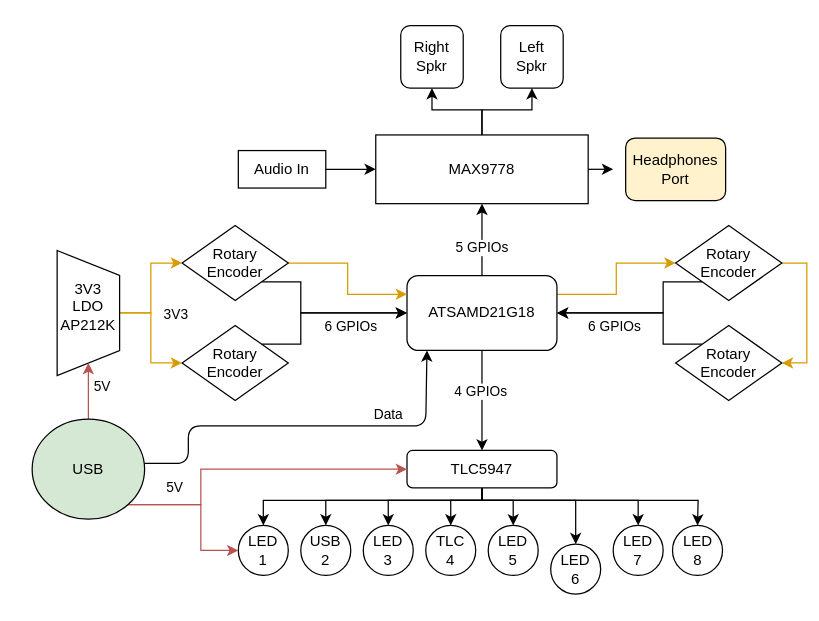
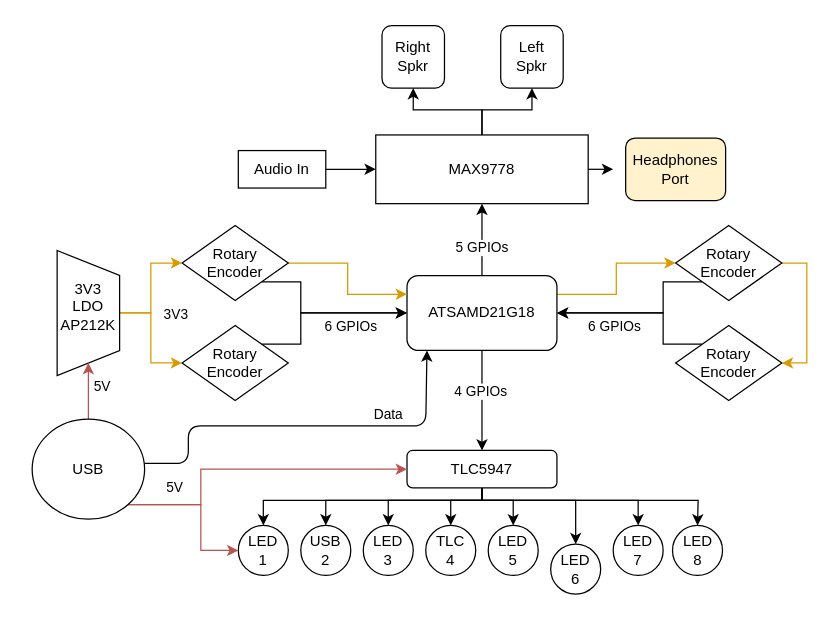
  <mxCell id="0" />
  <mxCell id="1" parent="0" />
  <mxCell id="2" style="edgeStyle=orthogonalEdgeStyle;rounded=0;orthogonalLoop=1;jettySize=auto;html=1;exitX=1;exitY=0.5;exitDx=0;exitDy=0;" parent="1" source="3" edge="1"><mxGeometry relative="1" as="geometry"><mxPoint x="300" y="135" as="targetPoint" /></mxGeometry></mxCell>
  <mxCell id="3" value="Audio In" style="rounded=0;whiteSpace=wrap;html=1;" parent="1" vertex="1"><mxGeometry x="190" y="120" width="70" height="30" as="geometry" /></mxCell>
  <mxCell id="4" style="edgeStyle=orthogonalEdgeStyle;rounded=0;orthogonalLoop=1;jettySize=auto;html=1;exitX=1;exitY=0.5;exitDx=0;exitDy=0;" parent="1" source="7" edge="1"><mxGeometry relative="1" as="geometry"><mxPoint x="490" y="134.857" as="targetPoint" /></mxGeometry></mxCell>
  <mxCell id="5" style="edgeStyle=orthogonalEdgeStyle;rounded=0;orthogonalLoop=1;jettySize=auto;html=1;exitX=0.5;exitY=0;exitDx=0;exitDy=0;entryX=0.5;entryY=1;entryDx=0;entryDy=0;" parent="1" source="7" target="8" edge="1"><mxGeometry relative="1" as="geometry" /></mxCell>
  <mxCell id="6" style="edgeStyle=orthogonalEdgeStyle;rounded=0;orthogonalLoop=1;jettySize=auto;html=1;exitX=0.5;exitY=0;exitDx=0;exitDy=0;entryX=0.5;entryY=1;entryDx=0;entryDy=0;" parent="1" source="7" target="44" edge="1"><mxGeometry relative="1" as="geometry" /></mxCell>
  <mxCell id="7" value="MAX9778" style="rounded=0;whiteSpace=wrap;html=1;" parent="1" vertex="1"><mxGeometry x="300" y="107.5" width="170" height="55" as="geometry" /></mxCell>
- <mxCell id="8" value="Right Spkr" style="rounded=1;whiteSpace=wrap;html=1;" parent="1" vertex="1"><mxGeometry x="320" y="20" width="50" height="50" as="geometry" /></mxCell>
+ <mxCell id="8" value="Right Spkr" style="rounded=1;whiteSpace=wrap;html=1;" parent="1" vertex="1"><mxGeometry x="305" y="20" width="50" height="50" as="geometry" /></mxCell>
  <mxCell id="9" value="Headphones&lt;br&gt;Port" style="rounded=1;whiteSpace=wrap;html=1;fillColor=#fff2cc;" parent="1" vertex="1"><mxGeometry x="500" y="110" width="80" height="50" as="geometry" /></mxCell>
  <mxCell id="10" style="edgeStyle=orthogonalEdgeStyle;rounded=0;orthogonalLoop=1;jettySize=auto;html=1;exitX=0.5;exitY=1;exitDx=0;exitDy=0;entryX=0.5;entryY=0;entryDx=0;entryDy=0;" parent="1" source="15" target="24" edge="1"><mxGeometry relative="1" as="geometry"><Array as="points"><mxPoint x="385" y="350" /><mxPoint x="385" y="350" /></Array></mxGeometry></mxCell>
  <mxCell id="11" value="4 GPIOs" style="edgeLabel;html=1;align=center;verticalAlign=middle;resizable=0;points=[];" vertex="1" connectable="0" parent="10"><mxGeometry x="-0.212" y="-2" relative="1" as="geometry"><mxPoint as="offset" /></mxGeometry></mxCell>
  <mxCell id="12" style="edgeStyle=orthogonalEdgeStyle;rounded=0;orthogonalLoop=1;jettySize=auto;html=1;exitX=0.5;exitY=0;exitDx=0;exitDy=0;entryX=0.5;entryY=1;entryDx=0;entryDy=0;" parent="1" source="15" target="7" edge="1"><mxGeometry relative="1" as="geometry" /></mxCell>
  <mxCell id="13" value="5 GPIOs" style="edgeLabel;html=1;align=center;verticalAlign=middle;resizable=0;points=[];" parent="12" vertex="1" connectable="0"><mxGeometry x="-0.205" y="1" relative="1" as="geometry"><mxPoint as="offset" /></mxGeometry></mxCell>
  <mxCell id="14" style="edgeStyle=orthogonalEdgeStyle;rounded=0;orthogonalLoop=1;jettySize=auto;html=1;exitX=1;exitY=0.25;exitDx=0;exitDy=0;entryX=0;entryY=0.5;entryDx=0;entryDy=0;fontColor=#000000;fillColor=#ffe6cc;strokeColor=#d79b00;" edge="1" parent="1" source="15" target="40"><mxGeometry relative="1" as="geometry" /></mxCell>
  <mxCell id="15" value="ATSAMD21G18" style="rounded=1;whiteSpace=wrap;html=1;" parent="1" vertex="1"><mxGeometry x="325" y="220" width="120" height="60" as="geometry" /></mxCell>
  <mxCell id="16" style="edgeStyle=orthogonalEdgeStyle;rounded=0;orthogonalLoop=1;jettySize=auto;html=1;exitX=0.5;exitY=1;exitDx=0;exitDy=0;entryX=0.5;entryY=0;entryDx=0;entryDy=0;" edge="1" parent="1" source="24" target="25"><mxGeometry relative="1" as="geometry"><Array as="points"><mxPoint x="385" y="400" /><mxPoint x="210" y="400" /></Array></mxGeometry></mxCell>
  <mxCell id="17" style="edgeStyle=orthogonalEdgeStyle;rounded=0;orthogonalLoop=1;jettySize=auto;html=1;exitX=0.5;exitY=1;exitDx=0;exitDy=0;entryX=0.5;entryY=0;entryDx=0;entryDy=0;" edge="1" parent="1" source="24" target="26"><mxGeometry relative="1" as="geometry"><Array as="points"><mxPoint x="385" y="400" /><mxPoint x="260" y="400" /></Array></mxGeometry></mxCell>
  <mxCell id="18" style="edgeStyle=orthogonalEdgeStyle;rounded=0;orthogonalLoop=1;jettySize=auto;html=1;exitX=0.5;exitY=1;exitDx=0;exitDy=0;entryX=0.5;entryY=0;entryDx=0;entryDy=0;" edge="1" parent="1" source="24" target="27"><mxGeometry relative="1" as="geometry"><Array as="points"><mxPoint x="385" y="400" /><mxPoint x="310" y="400" /></Array></mxGeometry></mxCell>
  <mxCell id="19" style="edgeStyle=orthogonalEdgeStyle;rounded=0;orthogonalLoop=1;jettySize=auto;html=1;exitX=0.5;exitY=1;exitDx=0;exitDy=0;entryX=0.5;entryY=0;entryDx=0;entryDy=0;" edge="1" parent="1" source="24" target="29"><mxGeometry relative="1" as="geometry"><Array as="points"><mxPoint x="385" y="400" /><mxPoint x="360" y="400" /></Array></mxGeometry></mxCell>
  <mxCell id="20" style="edgeStyle=orthogonalEdgeStyle;rounded=0;orthogonalLoop=1;jettySize=auto;html=1;exitX=0.5;exitY=1;exitDx=0;exitDy=0;" edge="1" parent="1" source="24" target="30"><mxGeometry relative="1" as="geometry"><Array as="points"><mxPoint x="385" y="400" /><mxPoint x="410" y="400" /></Array></mxGeometry></mxCell>
  <mxCell id="21" style="edgeStyle=orthogonalEdgeStyle;rounded=0;orthogonalLoop=1;jettySize=auto;html=1;exitX=0.5;exitY=1;exitDx=0;exitDy=0;entryX=0.5;entryY=0;entryDx=0;entryDy=0;" edge="1" parent="1" source="24" target="31"><mxGeometry relative="1" as="geometry"><Array as="points"><mxPoint x="385" y="400" /><mxPoint x="460" y="400" /></Array></mxGeometry></mxCell>
  <mxCell id="22" style="edgeStyle=orthogonalEdgeStyle;rounded=0;orthogonalLoop=1;jettySize=auto;html=1;exitX=0.5;exitY=1;exitDx=0;exitDy=0;entryX=0.5;entryY=0;entryDx=0;entryDy=0;" edge="1" parent="1" source="24" target="28"><mxGeometry relative="1" as="geometry"><Array as="points"><mxPoint x="385" y="400" /><mxPoint x="510" y="400" /></Array></mxGeometry></mxCell>
  <mxCell id="23" style="edgeStyle=orthogonalEdgeStyle;rounded=0;orthogonalLoop=1;jettySize=auto;html=1;exitX=0.5;exitY=1;exitDx=0;exitDy=0;" edge="1" parent="1" source="24" target="45"><mxGeometry relative="1" as="geometry"><Array as="points"><mxPoint x="385" y="400" /><mxPoint x="558" y="400" /></Array></mxGeometry></mxCell>
  <mxCell id="24" value="TLC5947" style="rounded=1;whiteSpace=wrap;html=1;" parent="1" vertex="1"><mxGeometry x="325" y="360" width="120" height="30" as="geometry" /></mxCell>
  <mxCell id="25" value="LED&lt;br&gt;1" style="ellipse;whiteSpace=wrap;html=1;aspect=fixed;" parent="1" vertex="1"><mxGeometry x="190" y="420" width="40" height="40" as="geometry" /></mxCell>
  <mxCell id="26" value="USB&lt;br&gt;2" style="ellipse;whiteSpace=wrap;html=1;aspect=fixed;" parent="1" vertex="1"><mxGeometry x="240" y="420" width="40" height="40" as="geometry" /></mxCell>
  <mxCell id="27" value="LED&lt;br&gt;3" style="ellipse;whiteSpace=wrap;html=1;aspect=fixed;" parent="1" vertex="1"><mxGeometry x="290" y="420" width="40" height="40" as="geometry" /></mxCell>
  <mxCell id="28" value="LED&lt;br&gt;7" style="ellipse;whiteSpace=wrap;html=1;aspect=fixed;" parent="1" vertex="1"><mxGeometry x="490" y="420" width="40" height="40" as="geometry" /></mxCell>
  <mxCell id="29" value="TLC&lt;br&gt;4" style="ellipse;whiteSpace=wrap;html=1;aspect=fixed;" parent="1" vertex="1"><mxGeometry x="340" y="420" width="40" height="40" as="geometry" /></mxCell>
  <mxCell id="30" value="LED&lt;br&gt;5" style="ellipse;whiteSpace=wrap;html=1;aspect=fixed;" parent="1" vertex="1"><mxGeometry x="390" y="420" width="40" height="40" as="geometry" /></mxCell>
  <mxCell id="31" value="LED&lt;br&gt;6" style="ellipse;whiteSpace=wrap;html=1;aspect=fixed;" parent="1" vertex="1"><mxGeometry x="440" y="435" width="40" height="40" as="geometry" /></mxCell>
  <mxCell id="32" style="edgeStyle=orthogonalEdgeStyle;rounded=0;orthogonalLoop=1;jettySize=auto;html=1;exitX=1;exitY=1;exitDx=0;exitDy=0;" parent="1" source="34" target="15" edge="1"><mxGeometry relative="1" as="geometry"><Array as="points"><mxPoint x="240" y="225" /><mxPoint x="240" y="250" /></Array></mxGeometry></mxCell>
  <mxCell id="33" style="edgeStyle=orthogonalEdgeStyle;rounded=0;orthogonalLoop=1;jettySize=auto;html=1;exitX=1;exitY=0.5;exitDx=0;exitDy=0;entryX=0;entryY=0.25;entryDx=0;entryDy=0;fontColor=#000000;fillColor=#ffe6cc;strokeColor=#d79b00;" edge="1" parent="1" source="34" target="15"><mxGeometry relative="1" as="geometry" /></mxCell>
  <mxCell id="34" value="Rotary&lt;br&gt;Encoder" style="rhombus;whiteSpace=wrap;html=1;" parent="1" vertex="1"><mxGeometry x="145" y="180" width="85" height="60" as="geometry" /></mxCell>
  <mxCell id="35" style="edgeStyle=orthogonalEdgeStyle;rounded=0;orthogonalLoop=1;jettySize=auto;html=1;exitX=1;exitY=0;exitDx=0;exitDy=0;entryX=0;entryY=0.5;entryDx=0;entryDy=0;" parent="1" source="37" target="15" edge="1"><mxGeometry relative="1" as="geometry"><mxPoint x="300" y="250" as="targetPoint" /><Array as="points"><mxPoint x="240" y="275" /><mxPoint x="240" y="250" /></Array></mxGeometry></mxCell>
  <mxCell id="36" value="6 GPIOs" style="edgeLabel;html=1;align=center;verticalAlign=middle;resizable=0;points=[];" parent="35" vertex="1" connectable="0"><mxGeometry x="0.264" y="2" relative="1" as="geometry"><mxPoint x="7.2" y="12" as="offset" /></mxGeometry></mxCell>
  <mxCell id="37" value="Rotary&lt;br&gt;Encoder" style="rhombus;whiteSpace=wrap;html=1;" parent="1" vertex="1"><mxGeometry x="145" y="260" width="85" height="60" as="geometry" /></mxCell>
  <mxCell id="38" style="edgeStyle=orthogonalEdgeStyle;rounded=0;orthogonalLoop=1;jettySize=auto;html=1;exitX=0;exitY=1;exitDx=0;exitDy=0;" parent="1" source="40" target="15" edge="1"><mxGeometry relative="1" as="geometry"><Array as="points"><mxPoint x="530" y="225" /><mxPoint x="530" y="250" /></Array></mxGeometry></mxCell>
  <mxCell id="39" style="edgeStyle=orthogonalEdgeStyle;rounded=0;orthogonalLoop=1;jettySize=auto;html=1;exitX=1;exitY=0.5;exitDx=0;exitDy=0;entryX=1;entryY=0.5;entryDx=0;entryDy=0;fontColor=#000000;fillColor=#ffe6cc;strokeColor=#d79b00;" edge="1" parent="1" source="40" target="43"><mxGeometry relative="1" as="geometry" /></mxCell>
  <mxCell id="40" value="Rotary&lt;br&gt;Encoder" style="rhombus;whiteSpace=wrap;html=1;" parent="1" vertex="1"><mxGeometry x="540" y="180" width="85" height="60" as="geometry" /></mxCell>
  <mxCell id="41" style="edgeStyle=orthogonalEdgeStyle;rounded=0;orthogonalLoop=1;jettySize=auto;html=1;exitX=0;exitY=0;exitDx=0;exitDy=0;entryX=1;entryY=0.5;entryDx=0;entryDy=0;" parent="1" source="43" target="15" edge="1"><mxGeometry relative="1" as="geometry"><mxPoint x="450" y="250" as="targetPoint" /><Array as="points"><mxPoint x="530" y="275" /><mxPoint x="530" y="250" /></Array></mxGeometry></mxCell>
  <mxCell id="42" value="6 GPIOs" style="edgeLabel;html=1;align=center;verticalAlign=middle;resizable=0;points=[];" parent="41" vertex="1" connectable="0"><mxGeometry x="0.62" relative="1" as="geometry"><mxPoint x="18.04" y="10" as="offset" /></mxGeometry></mxCell>
  <mxCell id="43" value="Rotary&lt;br&gt;Encoder" style="rhombus;whiteSpace=wrap;html=1;" parent="1" vertex="1"><mxGeometry x="540" y="260" width="85" height="60" as="geometry" /></mxCell>
  <mxCell id="44" value="Left&lt;br&gt;Spkr" style="rounded=1;whiteSpace=wrap;html=1;" parent="1" vertex="1"><mxGeometry x="400" y="20" width="50" height="50" as="geometry" /></mxCell>
  <mxCell id="45" value="LED&lt;br&gt;8" style="ellipse;whiteSpace=wrap;html=1;aspect=fixed;" vertex="1" parent="1"><mxGeometry x="537.5" y="420" width="40" height="40" as="geometry" /></mxCell>
  <mxCell id="46" style="edgeStyle=orthogonalEdgeStyle;rounded=0;orthogonalLoop=1;jettySize=auto;html=1;exitX=0.5;exitY=0;exitDx=0;exitDy=0;entryX=0;entryY=0.5;entryDx=0;entryDy=0;fontColor=#000000;fillColor=#ffe6cc;strokeColor=#d79b00;" edge="1" parent="1" source="49" target="34"><mxGeometry relative="1" as="geometry"><Array as="points"><mxPoint x="120" y="250" /><mxPoint x="120" y="210" /></Array></mxGeometry></mxCell>
  <mxCell id="47" style="edgeStyle=orthogonalEdgeStyle;rounded=0;orthogonalLoop=1;jettySize=auto;html=1;exitX=0.5;exitY=0;exitDx=0;exitDy=0;entryX=0;entryY=0.5;entryDx=0;entryDy=0;fontColor=#000000;fillColor=#ffe6cc;strokeColor=#d79b00;" edge="1" parent="1" source="49" target="37"><mxGeometry relative="1" as="geometry"><Array as="points"><mxPoint x="120" y="250" /><mxPoint x="120" y="290" /></Array></mxGeometry></mxCell>
  <mxCell id="48" value="3V3" style="edgeLabel;html=1;align=center;verticalAlign=middle;resizable=0;points=[];fontColor=#000000;" vertex="1" connectable="0" parent="47"><mxGeometry x="-0.456" relative="1" as="geometry"><mxPoint x="20.71" as="offset" /></mxGeometry></mxCell>
  <mxCell id="49" value="" style="shape=trapezoid;perimeter=trapezoidPerimeter;whiteSpace=wrap;html=1;fixedSize=1;rotation=90;" vertex="1" parent="1"><mxGeometry x="20" y="225" width="100" height="50" as="geometry" /></mxCell>
  <mxCell id="50" style="edgeStyle=orthogonalEdgeStyle;rounded=0;orthogonalLoop=1;jettySize=auto;html=1;exitX=1;exitY=1;exitDx=0;exitDy=0;entryX=0;entryY=0.5;entryDx=0;entryDy=0;fillColor=#f8cecc;strokeColor=#b85450;" edge="1" parent="1" source="55" target="24"><mxGeometry relative="1" as="geometry"><Array as="points"><mxPoint x="160" y="403" /><mxPoint x="160" y="375" /></Array></mxGeometry></mxCell>
  <mxCell id="51" style="edgeStyle=orthogonalEdgeStyle;rounded=0;orthogonalLoop=1;jettySize=auto;html=1;exitX=1;exitY=1;exitDx=0;exitDy=0;entryX=0;entryY=0.5;entryDx=0;entryDy=0;fillColor=#f8cecc;strokeColor=#b85450;" edge="1" parent="1" source="55" target="25"><mxGeometry relative="1" as="geometry"><Array as="points"><mxPoint x="160" y="403" /><mxPoint x="160" y="440" /></Array></mxGeometry></mxCell>
  <mxCell id="52" value="5V" style="edgeLabel;html=1;align=center;verticalAlign=middle;resizable=0;points=[];" vertex="1" connectable="0" parent="51"><mxGeometry x="-0.408" y="-2" relative="1" as="geometry"><mxPoint y="-15.37" as="offset" /></mxGeometry></mxCell>
  <mxCell id="53" style="edgeStyle=orthogonalEdgeStyle;rounded=0;orthogonalLoop=1;jettySize=auto;html=1;exitX=0.5;exitY=0;exitDx=0;exitDy=0;fontColor=#000000;fillColor=#f8cecc;strokeColor=#b85450;" edge="1" parent="1" source="55" target="49"><mxGeometry relative="1" as="geometry" /></mxCell>
  <mxCell id="54" value="5V" style="edgeLabel;html=1;align=center;verticalAlign=middle;resizable=0;points=[];fontColor=#000000;" vertex="1" connectable="0" parent="53"><mxGeometry x="0.738" relative="1" as="geometry"><mxPoint x="10" y="11.67" as="offset" /></mxGeometry></mxCell>
- <mxCell id="55" value="USB" style="ellipse;whiteSpace=wrap;html=1;fillColor=#d5e8d4;" vertex="1" parent="1"><mxGeometry x="25" y="335" width="90" height="80" as="geometry" /></mxCell>
+ <mxCell id="55" value="USB" style="ellipse;whiteSpace=wrap;html=1;" vertex="1" parent="1"><mxGeometry x="25" y="335" width="90" height="80" as="geometry" /></mxCell>
  <mxCell id="56" value="" style="endArrow=classic;html=1;entryX=0.133;entryY=0.994;entryDx=0;entryDy=0;entryPerimeter=0;" edge="1" parent="1"><mxGeometry width="50" height="50" relative="1" as="geometry"><mxPoint x="115" y="370.36" as="sourcePoint" /><mxPoint x="340.96" y="280" as="targetPoint" /><Array as="points"><mxPoint y="370.36" x="150" /><mxPoint y="340.36" x="150" /><mxPoint x="280" y="340.36" /><mxPoint x="340" y="340.36" /></Array></mxGeometry></mxCell>
  <mxCell id="57" value="Data" style="edgeLabel;html=1;align=center;verticalAlign=middle;resizable=0;points=[];" vertex="1" connectable="0" parent="56"><mxGeometry x="0.619" relative="1" as="geometry"><mxPoint x="-30.01" y="-10" as="offset" /></mxGeometry></mxCell>
  <mxCell id="58" value="3V3 LDO&lt;br&gt;AP212K" style="text;html=1;strokeColor=none;fillColor=none;align=center;verticalAlign=middle;whiteSpace=wrap;rounded=0;fontColor=#000000;" vertex="1" parent="1"><mxGeometry x="50" y="235" width="40" height="20" as="geometry" /></mxCell>
